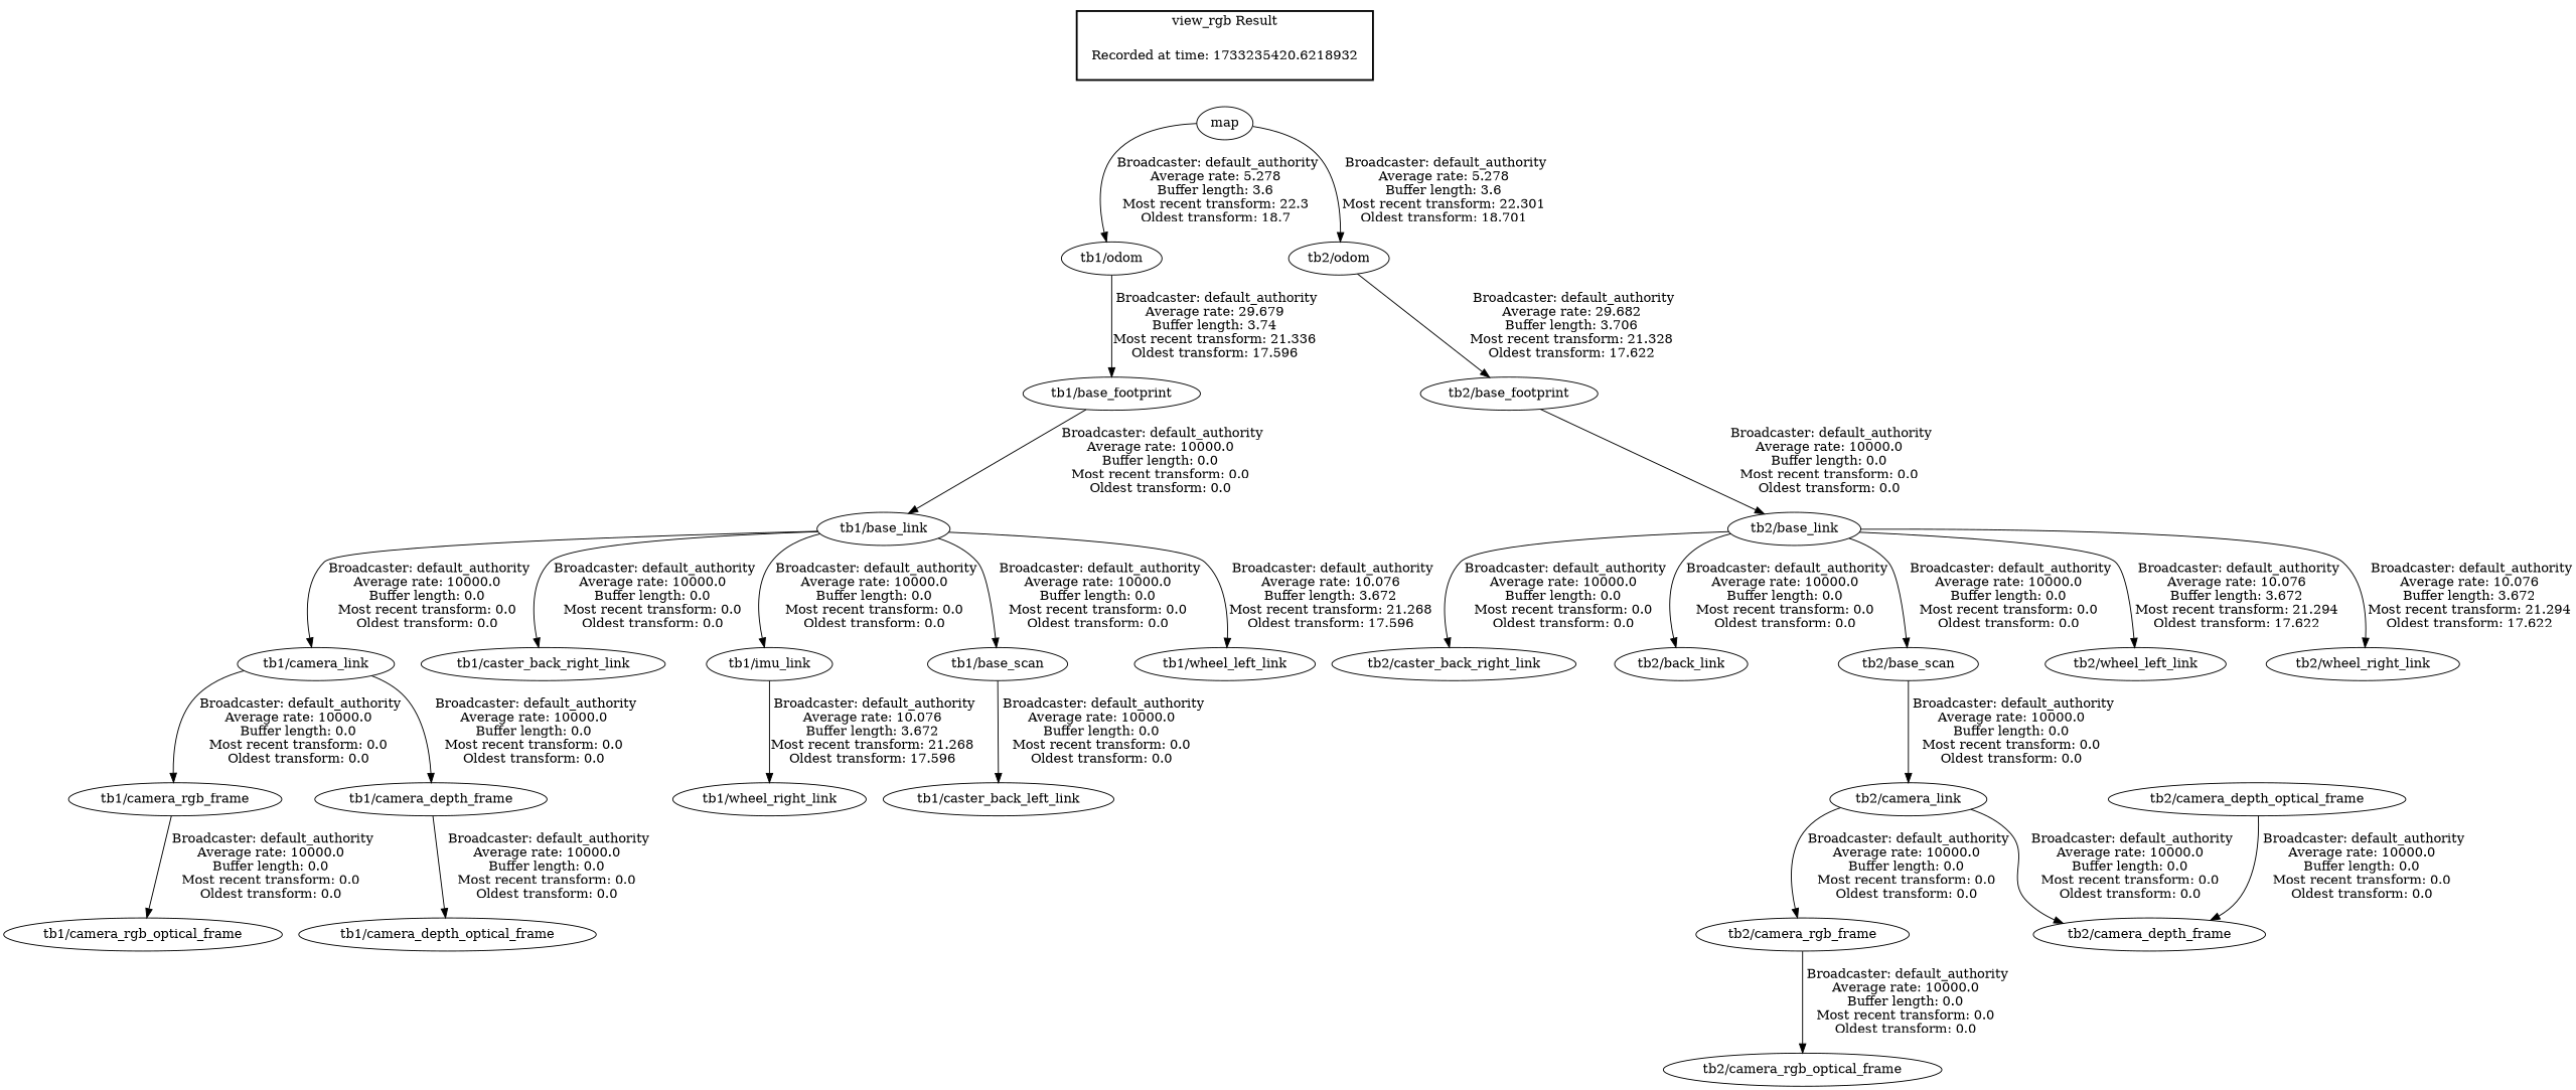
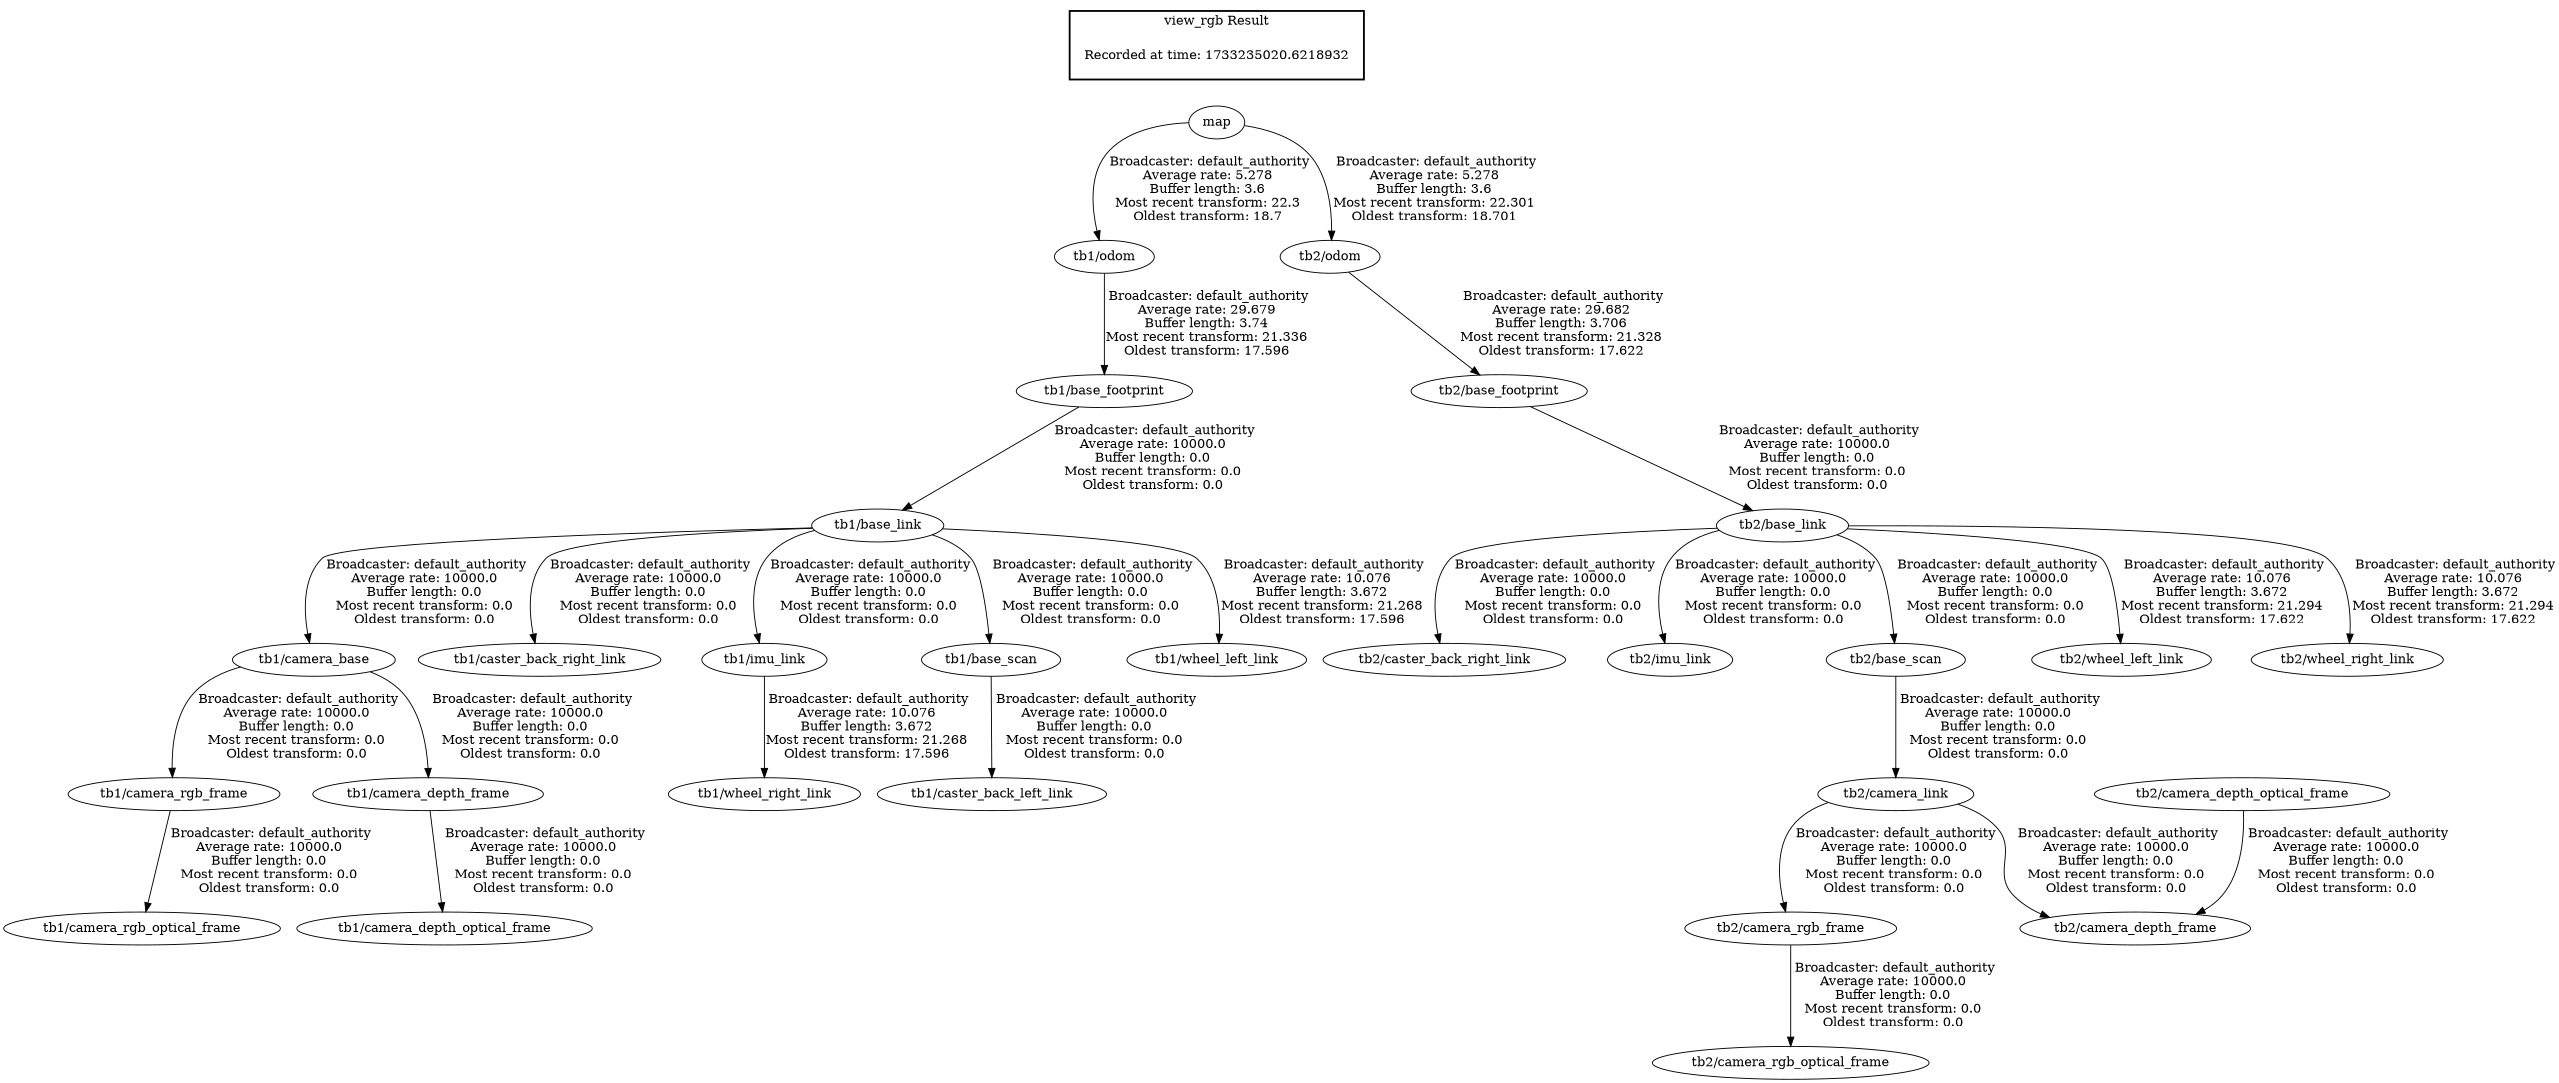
  digraph {
-   "Recorded at time: 1733235420.6218932" [shape=plaintext]
+   "Recorded at time: 1733235420.6218932" [shape=plaintext label="Recorded at time: 1733235020.6218932"]
    map
    "tb1/base_footprint"
    "tb1/base_link"
-   "tb1/camera_link"
+   "tb1/camera_link" [label="tb1/camera_base"]
    "tb1/caster_back_right_link"
    "tb1/imu_link"
    "tb1/base_scan"
    "tb1/wheel_left_link"
    "tb1/camera_depth_frame"
    "tb1/camera_rgb_frame"
    "tb1/wheel_right_link"
    "tb1/caster_back_left_link"
    "tb1/odom"
    "tb1/camera_depth_optical_frame"
    "tb1/camera_rgb_optical_frame"
    "tb2/base_footprint"
    "tb2/base_link"
    "tb2/caster_back_right_link"
-   "tb2/imu_link" [label="tb2/back_link"]
+   "tb2/imu_link"
    "tb2/base_scan"
    "tb2/wheel_left_link"
    "tb2/wheel_right_link"
    "tb2/camera_link"
    "tb2/camera_depth_frame"
    "tb2/camera_rgb_frame"
    "tb2/odom"
    "tb2/camera_rgb_optical_frame"
    "tb2/camera_depth_optical_frame"
    subgraph cluster_1 {
      color=black
      label="view_rgb Result"
      style=bold
      "Recorded at time: 1733235420.6218932"
    }
    "Recorded at time: 1733235420.6218932" -> map [style=invis]
    map -> "tb1/odom" [label=" Broadcaster: default_authority\nAverage rate: 5.278\nBuffer length: 3.6\nMost recent transform: 22.3\nOldest transform: 18.7\n"]
    map -> "tb2/odom" [label=" Broadcaster: default_authority\nAverage rate: 5.278\nBuffer length: 3.6\nMost recent transform: 22.301\nOldest transform: 18.701\n"]
    "tb1/base_footprint" -> "tb1/base_link" [label=" Broadcaster: default_authority\nAverage rate: 10000.0\nBuffer length: 0.0\nMost recent transform: 0.0\nOldest transform: 0.0\n"]
    "tb1/base_link" -> "tb1/camera_link" [label=" Broadcaster: default_authority\nAverage rate: 10000.0\nBuffer length: 0.0\nMost recent transform: 0.0\nOldest transform: 0.0\n"]
    "tb1/base_link" -> "tb1/caster_back_right_link" [label=" Broadcaster: default_authority\nAverage rate: 10000.0\nBuffer length: 0.0\nMost recent transform: 0.0\nOldest transform: 0.0\n"]
    "tb1/base_link" -> "tb1/imu_link" [label=" Broadcaster: default_authority\nAverage rate: 10000.0\nBuffer length: 0.0\nMost recent transform: 0.0\nOldest transform: 0.0\n"]
    "tb1/base_link" -> "tb1/base_scan" [label=" Broadcaster: default_authority\nAverage rate: 10000.0\nBuffer length: 0.0\nMost recent transform: 0.0\nOldest transform: 0.0\n"]
    "tb1/base_link" -> "tb1/wheel_left_link" [label=" Broadcaster: default_authority\nAverage rate: 10.076\nBuffer length: 3.672\nMost recent transform: 21.268\nOldest transform: 17.596\n"]
    "tb1/camera_link" -> "tb1/camera_depth_frame" [label=" Broadcaster: default_authority\nAverage rate: 10000.0\nBuffer length: 0.0\nMost recent transform: 0.0\nOldest transform: 0.0\n"]
    "tb1/camera_link" -> "tb1/camera_rgb_frame" [label=" Broadcaster: default_authority\nAverage rate: 10000.0\nBuffer length: 0.0\nMost recent transform: 0.0\nOldest transform: 0.0\n"]
    "tb1/imu_link" -> "tb1/wheel_right_link" [label=" Broadcaster: default_authority\nAverage rate: 10.076\nBuffer length: 3.672\nMost recent transform: 21.268\nOldest transform: 17.596\n"]
    "tb1/base_scan" -> "tb1/caster_back_left_link" [label=" Broadcaster: default_authority\nAverage rate: 10000.0\nBuffer length: 0.0\nMost recent transform: 0.0\nOldest transform: 0.0\n"]
    "tb1/camera_depth_frame" -> "tb1/camera_depth_optical_frame" [label=" Broadcaster: default_authority\nAverage rate: 10000.0\nBuffer length: 0.0\nMost recent transform: 0.0\nOldest transform: 0.0\n"]
    "tb1/camera_rgb_frame" -> "tb1/camera_rgb_optical_frame" [label=" Broadcaster: default_authority\nAverage rate: 10000.0\nBuffer length: 0.0\nMost recent transform: 0.0\nOldest transform: 0.0\n"]
    "tb1/odom" -> "tb1/base_footprint" [label=" Broadcaster: default_authority\nAverage rate: 29.679\nBuffer length: 3.74\nMost recent transform: 21.336\nOldest transform: 17.596\n"]
    "tb2/base_footprint" -> "tb2/base_link" [label=" Broadcaster: default_authority\nAverage rate: 10000.0\nBuffer length: 0.0\nMost recent transform: 0.0\nOldest transform: 0.0\n"]
    "tb2/base_link" -> "tb2/caster_back_right_link" [label=" Broadcaster: default_authority\nAverage rate: 10000.0\nBuffer length: 0.0\nMost recent transform: 0.0\nOldest transform: 0.0\n"]
    "tb2/base_link" -> "tb2/imu_link" [label=" Broadcaster: default_authority\nAverage rate: 10000.0\nBuffer length: 0.0\nMost recent transform: 0.0\nOldest transform: 0.0\n"]
    "tb2/base_link" -> "tb2/base_scan" [label=" Broadcaster: default_authority\nAverage rate: 10000.0\nBuffer length: 0.0\nMost recent transform: 0.0\nOldest transform: 0.0\n"]
    "tb2/base_link" -> "tb2/wheel_left_link" [label=" Broadcaster: default_authority\nAverage rate: 10.076\nBuffer length: 3.672\nMost recent transform: 21.294\nOldest transform: 17.622\n"]
    "tb2/base_link" -> "tb2/wheel_right_link" [label=" Broadcaster: default_authority\nAverage rate: 10.076\nBuffer length: 3.672\nMost recent transform: 21.294\nOldest transform: 17.622\n"]
    "tb2/base_scan" -> "tb2/camera_link" [label=" Broadcaster: default_authority\nAverage rate: 10000.0\nBuffer length: 0.0\nMost recent transform: 0.0\nOldest transform: 0.0\n"]
    "tb2/camera_link" -> "tb2/camera_depth_frame" [label=" Broadcaster: default_authority\nAverage rate: 10000.0\nBuffer length: 0.0\nMost recent transform: 0.0\nOldest transform: 0.0\n"]
    "tb2/camera_link" -> "tb2/camera_rgb_frame" [label=" Broadcaster: default_authority\nAverage rate: 10000.0\nBuffer length: 0.0\nMost recent transform: 0.0\nOldest transform: 0.0\n"]
    "tb2/camera_rgb_frame" -> "tb2/camera_rgb_optical_frame" [label=" Broadcaster: default_authority\nAverage rate: 10000.0\nBuffer length: 0.0\nMost recent transform: 0.0\nOldest transform: 0.0\n"]
    "tb2/odom" -> "tb2/base_footprint" [label=" Broadcaster: default_authority\nAverage rate: 29.682\nBuffer length: 3.706\nMost recent transform: 21.328\nOldest transform: 17.622\n"]
    "tb2/camera_depth_optical_frame" -> "tb2/camera_depth_frame" [label=" Broadcaster: default_authority\nAverage rate: 10000.0\nBuffer length: 0.0\nMost recent transform: 0.0\nOldest transform: 0.0\n"]
  }
